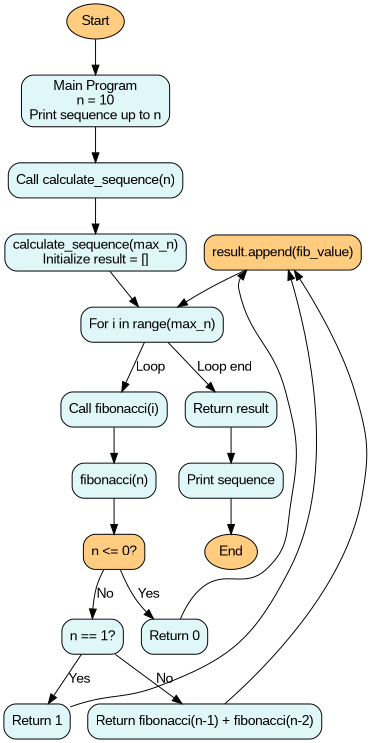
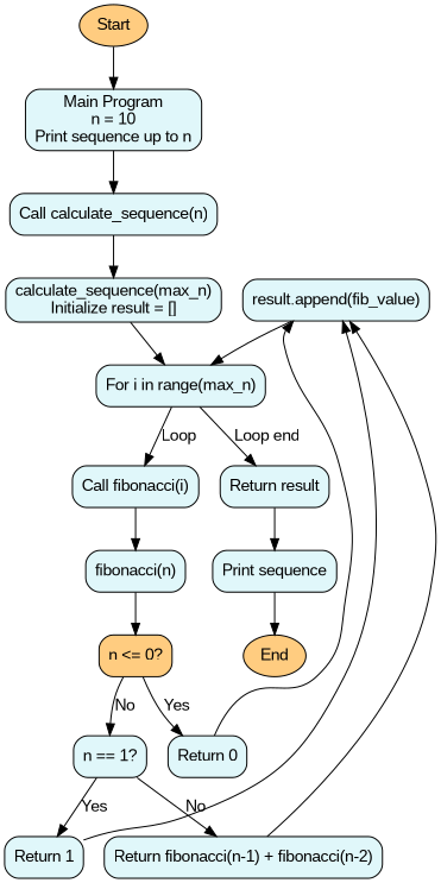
  digraph {
    rankdir=TB
    node [fillcolor="#e0f7fa" fontname=Arial shape=box style="rounded,filled"]
    edge [fontname=Arial]
    n1 [fillcolor="#ffcc80" label=Start shape=ellipse]
    n2 [label="Main Program\nn = 10\nPrint sequence up to n"]
    n3 [label="Call calculate_sequence(n)"]
    n4 [fillcolor="#ffcc80" label=End shape=ellipse]
    n5 [label="calculate_sequence(max_n)\nInitialize result = []"]
    n6 [label="For i in range(max_n)"]
    n7 [label="Call fibonacci(i)"]
    n8 [label="Return result"]
    n9 [label="fibonacci(n)"]
    n10 [label="Print sequence"]
    n11 [fillcolor="#ffcc80" label="n <= 0?"]
-   n12 [fillcolor="#ffcc80" label="result.append(fib_value)"]
+   n12 [label="result.append(fib_value)"]
    n13 [label="n == 1?"]
    n14 [label="Return 0"]
    n15 [label="Return 1"]
    n16 [label="Return fibonacci(n-1) + fibonacci(n-2)"]
    n1 -> n2
    n2 -> n3
    n3 -> n5
    n5 -> n6
    n6 -> n7 [label=Loop]
    n6 -> n8 [label="Loop end"]
    n7 -> n9
    n8 -> n10
    n9 -> n11
    n10 -> n4
    n11 -> n13 [label=No]
    n11 -> n14 [label=Yes]
    n12 -> n6
    n13 -> n15 [label=Yes]
    n13 -> n16 [label=No]
    n14 -> n12 [constraint=false]
    n15 -> n12 [constraint=false]
    n16 -> n12 [constraint=false]
  }
